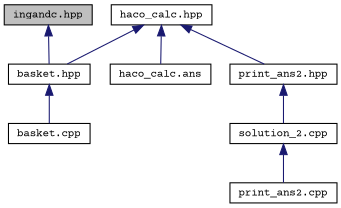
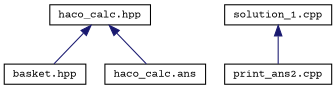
  digraph {
    fontname="Courier Prime"
    node [color=black fillcolor=white fontname="Courier Prime" fontsize=10 shape=record style=filled]
    edge [color=midnightblue dir=back fontname="Courier Prime" fontsize=10 labelfontname=Helvetica labelfontsize=10 style=solid]
-   n1 [fillcolor=grey75 fontcolor=black height=0.2 label="ingandc.hpp" width=0.4]
    n2 [height=0.2 label="basket.hpp" width=0.4]
-   n3 [height=0.2 label="basket.cpp" width=0.4]
    n4 [height=0.2 label="haco_calc.hpp" width=0.4]
    n5 [height=0.2 label="haco_calc.ans" width=0.4]
-   n6 [height=0.2 label="print_ans2.hpp" width=0.4]
-   n7 [height=0.2 label="solution_2.cpp" width=0.4]
+   n7 [height=0.2 label="solution_1.cpp" width=0.4]
    n8 [height=0.2 label="print_ans2.cpp" width=0.4]
-   n1 -> n2
-   n2 -> n3
    n4 -> n2
    n4 -> n5
-   n4 -> n6
-   n6 -> n7
    n7 -> n8
  }
